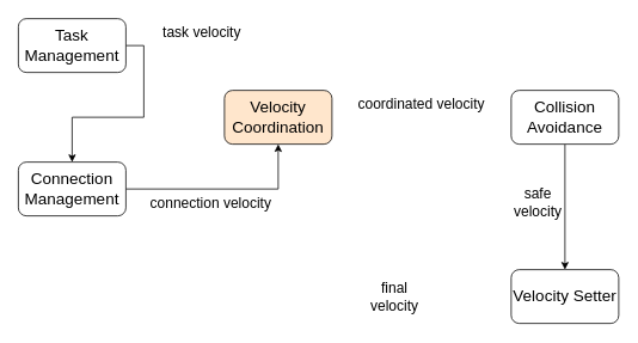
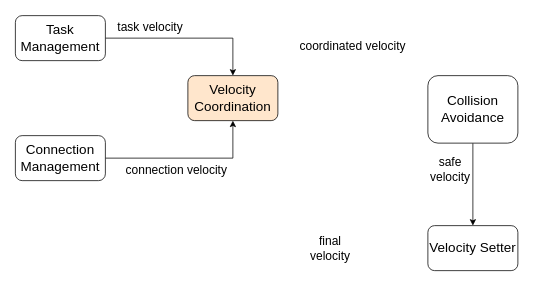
  <mxCell id="0" />
  <mxCell id="1" parent="0" />
- <mxCell id="2" style="edgeStyle=orthogonalEdgeStyle;rounded=0;orthogonalLoop=1;jettySize=auto;html=1;exitX=1;exitY=0.5;exitDx=0;exitDy=0;" edge="1" parent="1" source="3" target="5"><mxGeometry relative="1" as="geometry" /></mxCell>
+ <mxCell id="2" style="edgeStyle=orthogonalEdgeStyle;rounded=0;orthogonalLoop=1;jettySize=auto;html=1;exitX=1;exitY=0.5;exitDx=0;exitDy=0;entryX=0.5;entryY=0;entryDx=0;entryDy=0;" edge="1" parent="1" source="3" target="6"><mxGeometry relative="1" as="geometry" /></mxCell>
  <mxCell id="3" value="Task Management" style="rounded=1;whiteSpace=wrap;html=1;fontSize=18;" vertex="1" parent="1"><mxGeometry x="20" y="20" width="120" height="60" as="geometry" /></mxCell>
  <mxCell id="4" style="edgeStyle=orthogonalEdgeStyle;rounded=0;orthogonalLoop=1;jettySize=auto;html=1;exitX=1;exitY=0.5;exitDx=0;exitDy=0;entryX=0.5;entryY=1;entryDx=0;entryDy=0;" edge="1" parent="1" source="5" target="6"><mxGeometry relative="1" as="geometry" /></mxCell>
  <mxCell id="5" value="Connection Management" style="rounded=1;whiteSpace=wrap;html=1;fontSize=18;" vertex="1" parent="1"><mxGeometry x="20" y="180" width="120" height="60" as="geometry" /></mxCell>
  <mxCell id="6" value="Velocity Coordination" style="rounded=1;whiteSpace=wrap;html=1;fontSize=18;fillColor=#ffe6cc;" vertex="1" parent="1"><mxGeometry x="250" y="100" width="120" height="60" as="geometry" /></mxCell>
  <mxCell id="7" style="edgeStyle=orthogonalEdgeStyle;rounded=0;orthogonalLoop=1;jettySize=auto;html=1;exitX=0.5;exitY=1;exitDx=0;exitDy=0;" edge="1" parent="1" source="8" target="12"><mxGeometry relative="1" as="geometry" /></mxCell>
- <mxCell id="8" value="Collision Avoidance" style="rounded=1;whiteSpace=wrap;html=1;fontSize=18;" vertex="1" parent="1"><mxGeometry x="570" y="100" width="120" height="60" as="geometry" /></mxCell>
- <mxCell id="9" value="task velocity" style="text;html=1;align=center;verticalAlign=middle;whiteSpace=wrap;rounded=0;fontSize=16;" vertex="1" parent="1"><mxGeometry x="180" y="20" width="90" height="30" as="geometry" /></mxCell>
+ <mxCell id="8" value="Collision Avoidance" style="rounded=1;whiteSpace=wrap;html=1;fontSize=18;" vertex="1" parent="1"><mxGeometry x="570" y="100" width="120" height="90" as="geometry" /></mxCell>
+ <mxCell id="9" value="task velocity" style="text;html=1;align=center;verticalAlign=middle;whiteSpace=wrap;rounded=0;fontSize=16;" vertex="1" parent="1"><mxGeometry x="155" y="20" width="90" height="30" as="geometry" /></mxCell>
  <mxCell id="10" value="connection velocity" style="text;html=1;align=center;verticalAlign=middle;whiteSpace=wrap;rounded=0;fontSize=16;" vertex="1" parent="1"><mxGeometry x="165" y="210" width="140" height="30" as="geometry" /></mxCell>
- <mxCell id="11" value="coordinated velocity" style="text;html=1;align=center;verticalAlign=middle;whiteSpace=wrap;rounded=0;fontSize=16;" vertex="1" parent="1"><mxGeometry x="390" y="100" width="160" height="30" as="geometry" /></mxCell>
+ <mxCell id="11" value="coordinated velocity" style="text;html=1;align=center;verticalAlign=middle;whiteSpace=wrap;rounded=0;fontSize=16;" vertex="1" parent="1"><mxGeometry x="390" y="45" width="160" height="30" as="geometry" /></mxCell>
  <mxCell id="12" value="Velocity Setter" style="rounded=1;whiteSpace=wrap;html=1;fontSize=18;" vertex="1" parent="1"><mxGeometry x="570" y="300" width="120" height="60" as="geometry" /></mxCell>
  <mxCell id="13" value="safe velocity" style="text;html=1;align=center;verticalAlign=middle;whiteSpace=wrap;rounded=0;fontSize=16;" vertex="1" parent="1"><mxGeometry x="570" y="210" width="60" height="30" as="geometry" /></mxCell>
  <mxCell id="14" value="final velocity" style="text;html=1;align=center;verticalAlign=middle;whiteSpace=wrap;rounded=0;fontSize=16;" vertex="1" parent="1"><mxGeometry x="410" y="315" width="60" height="30" as="geometry" /></mxCell>
